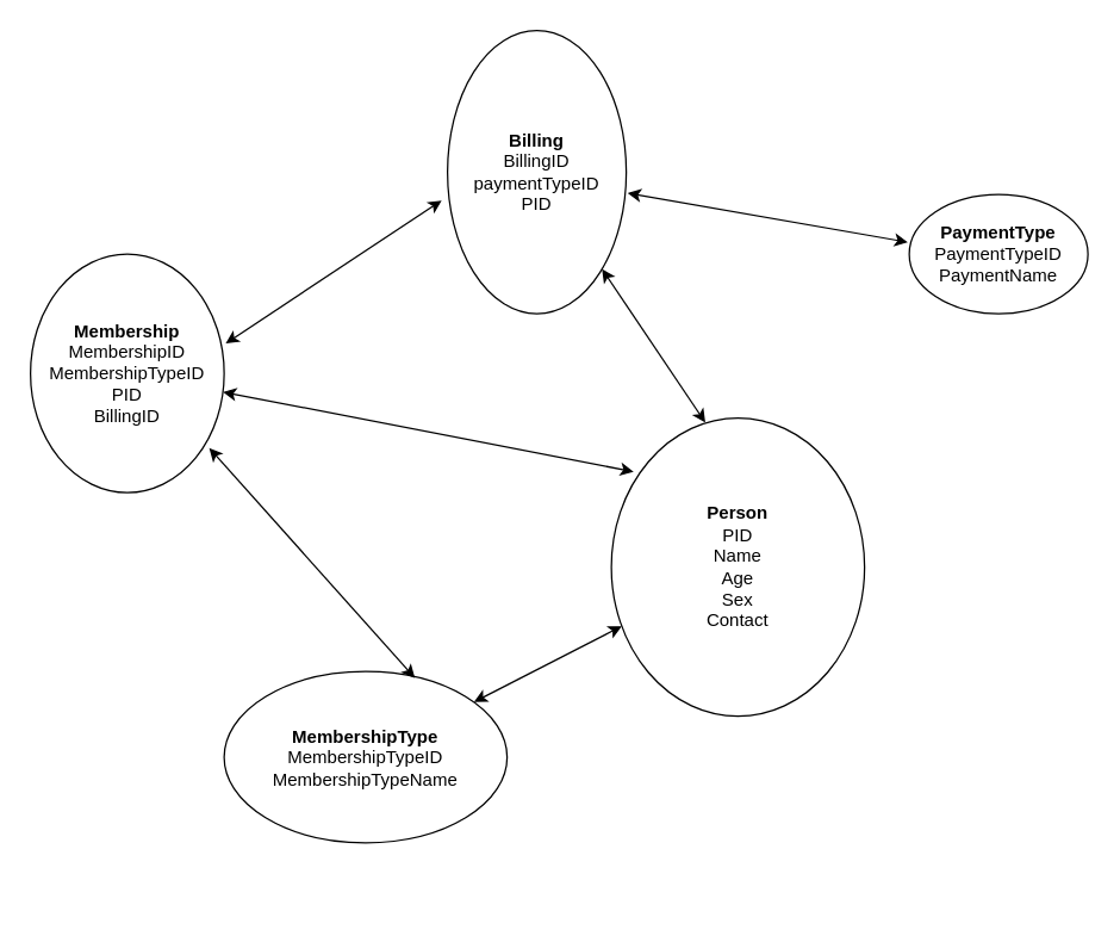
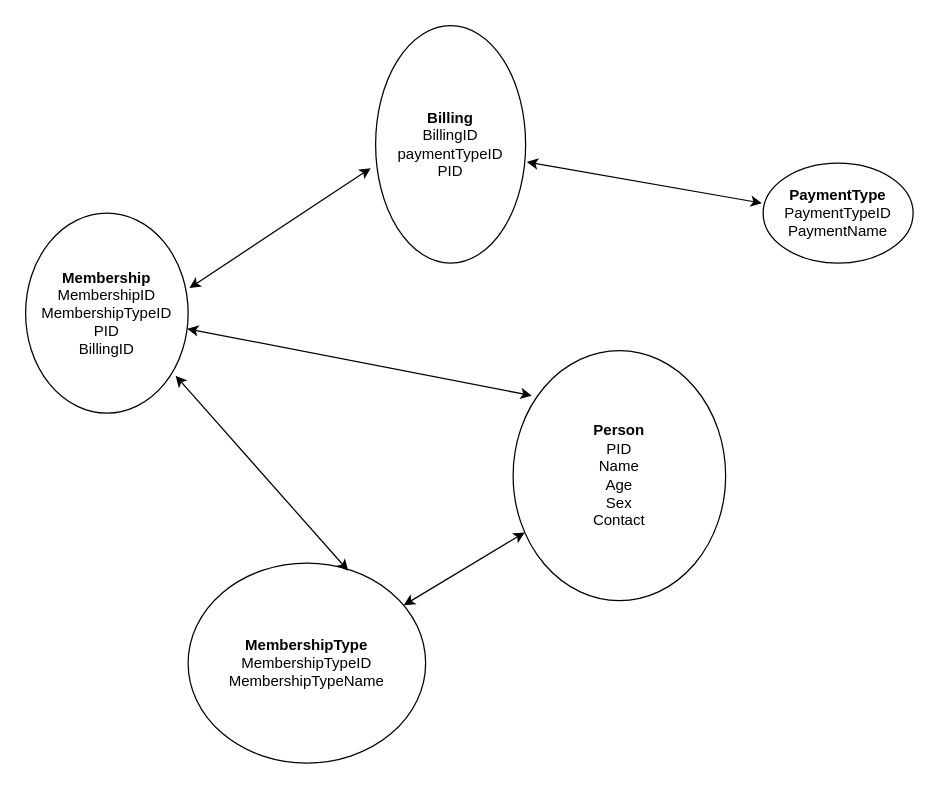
  <mxCell id="0" />
  <mxCell id="1" parent="0" />
  <mxCell id="2" value="&lt;b&gt;Person&lt;br&gt;&lt;/b&gt;PID&lt;br&gt;Name&lt;br&gt;Age&lt;br&gt;Sex&lt;br&gt;Contact" style="ellipse;whiteSpace=wrap;html=1;" vertex="1" parent="1"><mxGeometry x="410" y="280" width="170" height="200" as="geometry" /></mxCell>
- <mxCell id="3" value="&lt;b&gt;MembershipType&lt;/b&gt;&lt;br&gt;MembershipTypeID&lt;br&gt;MembershipTypeName" style="ellipse;whiteSpace=wrap;html=1;" vertex="1" parent="1"><mxGeometry x="150" y="450" width="190" height="115" as="geometry" /></mxCell>
+ <mxCell id="3" value="&lt;b&gt;MembershipType&lt;/b&gt;&lt;br&gt;MembershipTypeID&lt;br&gt;MembershipTypeName" style="ellipse;whiteSpace=wrap;html=1;" vertex="1" parent="1"><mxGeometry x="150" y="450" width="190" height="160" as="geometry" /></mxCell>
  <mxCell id="4" value="&lt;b&gt;Membership&lt;/b&gt;&lt;br&gt;MembershipID&lt;br&gt;MembershipTypeID&lt;br&gt;PID&lt;br&gt;BillingID&lt;br&gt;" style="ellipse;whiteSpace=wrap;html=1;" vertex="1" parent="1"><mxGeometry x="20" y="170" width="130" height="160" as="geometry" /></mxCell>
  <mxCell id="5" value="&lt;b&gt;PaymentType&lt;/b&gt;&lt;br&gt;PaymentTypeID&lt;br&gt;PaymentName" style="ellipse;whiteSpace=wrap;html=1;" vertex="1" parent="1"><mxGeometry x="610" y="130" width="120" height="80" as="geometry" /></mxCell>
  <mxCell id="6" value="&lt;b&gt;Billing&lt;/b&gt;&lt;br&gt;BillingID&lt;br&gt;paymentTypeID&lt;br&gt;PID" style="ellipse;whiteSpace=wrap;html=1;" vertex="1" parent="1"><mxGeometry x="300" y="20" width="120" height="190" as="geometry" /></mxCell>
  <mxCell id="7" value="" style="endArrow=classic;startArrow=classic;html=1;exitX=1.008;exitY=0.375;exitDx=0;exitDy=0;exitPerimeter=0;entryX=-0.033;entryY=0.6;entryDx=0;entryDy=0;entryPerimeter=0;" edge="1" parent="1" source="4" target="6"><mxGeometry width="50" height="50" relative="1" as="geometry"><mxPoint x="380" y="340" as="sourcePoint" /><mxPoint x="430" y="290" as="targetPoint" /></mxGeometry></mxCell>
  <mxCell id="8" value="" style="endArrow=classic;startArrow=classic;html=1;entryX=0.088;entryY=0.18;entryDx=0;entryDy=0;entryPerimeter=0;" edge="1" parent="1" source="4" target="2"><mxGeometry width="50" height="50" relative="1" as="geometry"><mxPoint x="380" y="340" as="sourcePoint" /><mxPoint x="430" y="290" as="targetPoint" /></mxGeometry></mxCell>
  <mxCell id="9" value="" style="endArrow=classic;startArrow=classic;html=1;exitX=0.923;exitY=0.813;exitDx=0;exitDy=0;exitPerimeter=0;entryX=0.674;entryY=0.038;entryDx=0;entryDy=0;entryPerimeter=0;" edge="1" parent="1" source="4" target="3"><mxGeometry width="50" height="50" relative="1" as="geometry"><mxPoint x="380" y="340" as="sourcePoint" /><mxPoint x="430" y="290" as="targetPoint" /></mxGeometry></mxCell>
  <mxCell id="10" value="" style="endArrow=classic;startArrow=classic;html=1;exitX=1.008;exitY=0.574;exitDx=0;exitDy=0;exitPerimeter=0;entryX=-0.008;entryY=0.4;entryDx=0;entryDy=0;entryPerimeter=0;" edge="1" parent="1" source="6" target="5"><mxGeometry width="50" height="50" relative="1" as="geometry"><mxPoint x="380" y="340" as="sourcePoint" /><mxPoint x="430" y="290" as="targetPoint" /></mxGeometry></mxCell>
- <mxCell id="11" value="" style="endArrow=classic;startArrow=classic;html=1;entryX=0.371;entryY=0.015;entryDx=0;entryDy=0;entryPerimeter=0;" edge="1" parent="1" source="6" target="2"><mxGeometry width="50" height="50" relative="1" as="geometry"><mxPoint x="380" y="340" as="sourcePoint" /><mxPoint x="430" y="290" as="targetPoint" /></mxGeometry></mxCell>
  <mxCell id="12" value="" style="endArrow=classic;startArrow=classic;html=1;" edge="1" parent="1" source="3" target="2"><mxGeometry width="50" height="50" relative="1" as="geometry"><mxPoint x="380" y="330" as="sourcePoint" /><mxPoint x="430" y="280" as="targetPoint" /></mxGeometry></mxCell>
